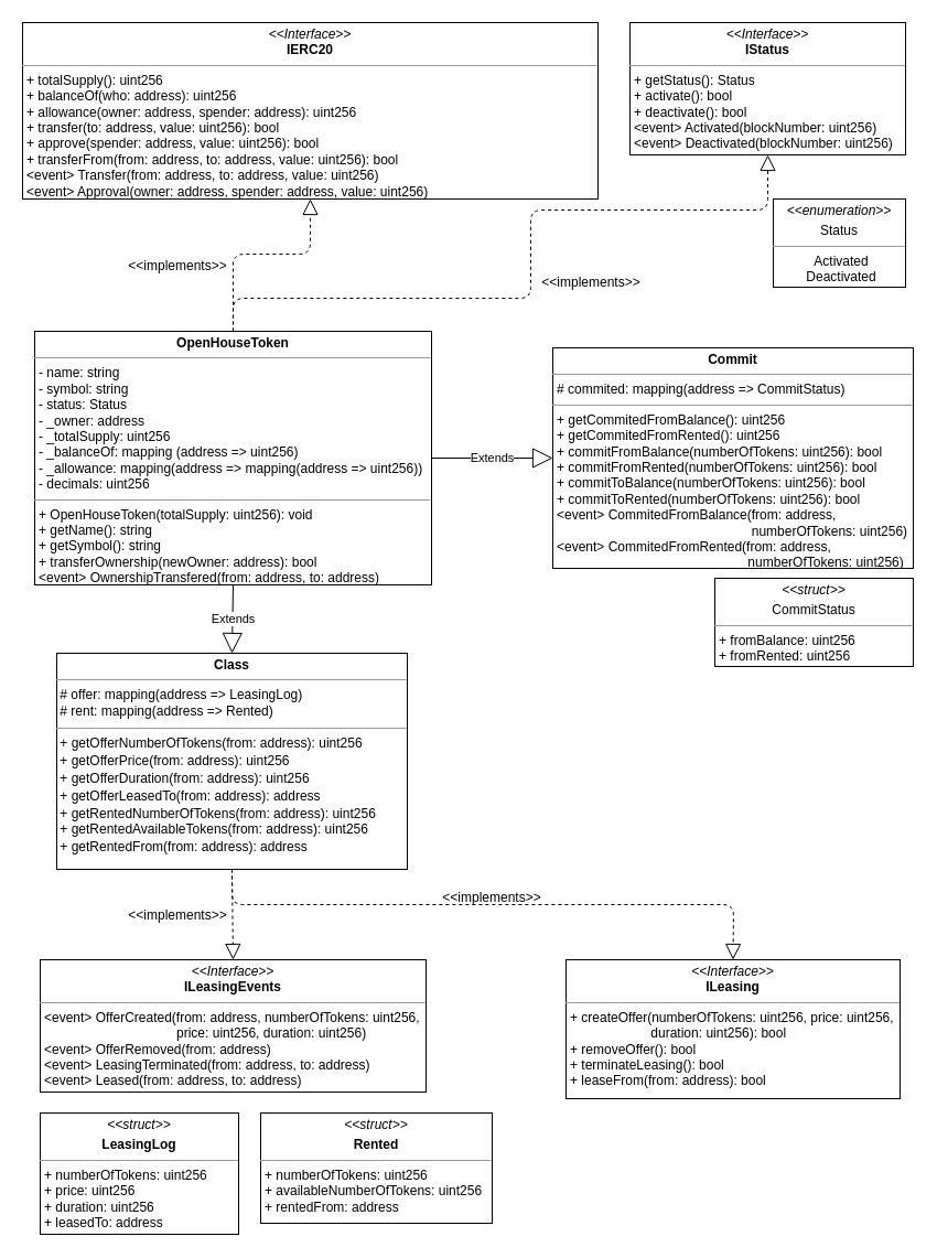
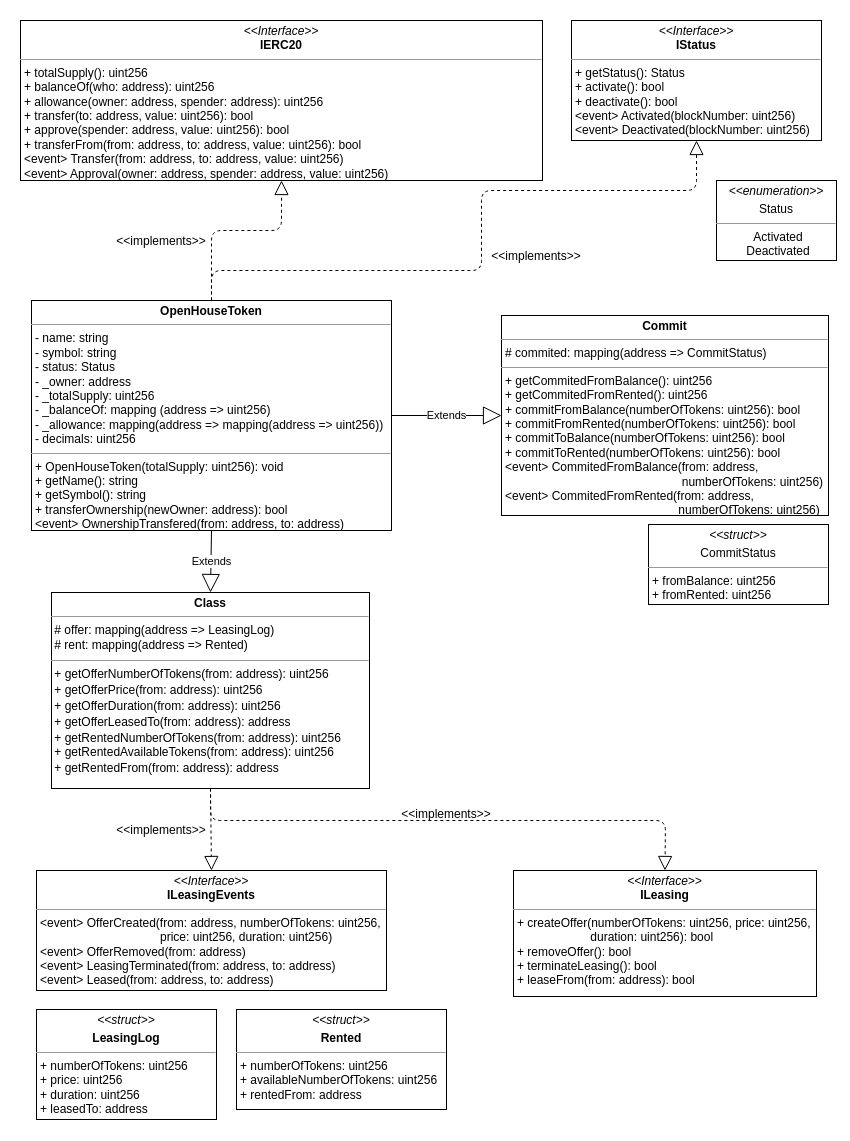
  <mxCell id="0" />
  <mxCell id="1" parent="0" />
  <mxCell id="2" value="&lt;p style=&quot;margin: 0px ; margin-top: 4px ; text-align: center&quot;&gt;&lt;b&gt;OpenHouseToken&lt;/b&gt;&lt;/p&gt;&lt;hr size=&quot;1&quot;&gt;&lt;p style=&quot;margin: 0px ; margin-left: 4px&quot;&gt;- name: string&lt;/p&gt;&lt;p style=&quot;margin: 0px ; margin-left: 4px&quot;&gt;- symbol: string&lt;/p&gt;&lt;p style=&quot;margin: 0px ; margin-left: 4px&quot;&gt;- status: Status&lt;br&gt;&lt;/p&gt;&lt;p style=&quot;margin: 0px ; margin-left: 4px&quot;&gt;- _owner: address&lt;/p&gt;&lt;p style=&quot;margin: 0px ; margin-left: 4px&quot;&gt;- _totalSupply: uint256&lt;/p&gt;&lt;p style=&quot;margin: 0px ; margin-left: 4px&quot;&gt;- _balanceOf: mapping (address =&amp;gt; uint256)&lt;/p&gt;&lt;p style=&quot;margin: 0px ; margin-left: 4px&quot;&gt;- _allowance: mapping(address =&amp;gt; mapping(address =&amp;gt; uint256))&lt;/p&gt;&lt;p style=&quot;margin: 0px ; margin-left: 4px&quot;&gt;- decimals: uint256&lt;/p&gt;&lt;hr size=&quot;1&quot;&gt;&lt;p style=&quot;margin: 0px ; margin-left: 4px&quot;&gt;+ OpenHouseToken(totalSupply: uint256): void&lt;/p&gt;&lt;p style=&quot;margin: 0px ; margin-left: 4px&quot;&gt;+ getName(): string&lt;/p&gt;&lt;p style=&quot;margin: 0px ; margin-left: 4px&quot;&gt;+ getSymbol(): string&lt;/p&gt;&lt;p style=&quot;margin: 0px ; margin-left: 4px&quot;&gt;+ transferOwnership(newOwner: address): bool&lt;/p&gt;&lt;p style=&quot;margin: 0px ; margin-left: 4px&quot;&gt;&amp;lt;event&amp;gt; OwnershipTransfered(from: address, to: address)&lt;/p&gt;" style="verticalAlign=top;align=left;overflow=fill;fontSize=12;fontFamily=Helvetica;html=1;" parent="1" vertex="1"><mxGeometry x="31" y="300" width="360" height="230" as="geometry" /></mxCell>
  <mxCell id="3" value="&lt;p style=&quot;margin: 0px ; margin-top: 4px ; text-align: center&quot;&gt;&lt;i&gt;&amp;lt;&amp;lt;Interface&amp;gt;&amp;gt;&lt;/i&gt;&lt;br&gt;&lt;b&gt;IERC20&lt;/b&gt;&lt;/p&gt;&lt;hr size=&quot;1&quot;&gt;&lt;p style=&quot;margin: 0px ; margin-left: 4px&quot;&gt;+ totalSupply(): uint256&lt;br&gt;+ balanceOf(who: address): uint256&lt;/p&gt;&lt;p style=&quot;margin: 0px ; margin-left: 4px&quot;&gt;+ allowance(owner: address, spender: address): uint256&lt;/p&gt;&lt;p style=&quot;margin: 0px ; margin-left: 4px&quot;&gt;+ transfer(to: address, value: uint256): bool&lt;/p&gt;&lt;p style=&quot;margin: 0px ; margin-left: 4px&quot;&gt;+ approve(spender: address, value: uint256): bool&lt;/p&gt;&lt;p style=&quot;margin: 0px ; margin-left: 4px&quot;&gt;+ transferFrom(from: address, to: address, value: uint256): bool&lt;/p&gt;&lt;p style=&quot;margin: 0px ; margin-left: 4px&quot;&gt;&amp;lt;event&amp;gt; Transfer(from: address, to: address, value: uint256)&lt;/p&gt;&lt;p style=&quot;margin: 0px ; margin-left: 4px&quot;&gt;&amp;lt;event&amp;gt; Approval(owner: address, spender: address, value: uint256)&lt;/p&gt;" style="verticalAlign=top;align=left;overflow=fill;fontSize=12;fontFamily=Helvetica;html=1;" parent="1" vertex="1"><mxGeometry x="20" y="20" width="522" height="160" as="geometry" /></mxCell>
  <mxCell id="4" value="" style="endArrow=block;dashed=1;endFill=0;endSize=12;html=1;exitX=0.5;exitY=0;exitDx=0;exitDy=0;entryX=0.5;entryY=1;entryDx=0;entryDy=0;" parent="1" source="2" target="3" edge="1"><mxGeometry width="160" relative="1" as="geometry"><mxPoint x="331" y="300" as="sourcePoint" /><mxPoint x="491" y="300" as="targetPoint" /><Array as="points"><mxPoint x="211" y="230" /><mxPoint x="281" y="230" /></Array></mxGeometry></mxCell>
  <mxCell id="5" value="&lt;&lt;implements&gt;&gt;" style="text;align=center;fontStyle=0;verticalAlign=middle;spacingLeft=3;spacingRight=3;strokeColor=none;rotatable=0;points=[[0,0.5],[1,0.5]];portConstraint=eastwest;" parent="1" vertex="1"><mxGeometry x="121" y="227" width="80" height="26" as="geometry" /></mxCell>
  <mxCell id="6" value="&lt;p style=&quot;margin: 0px ; margin-top: 4px ; text-align: center&quot;&gt;&lt;i&gt;&amp;lt;&amp;lt;struct&amp;gt;&amp;gt;&lt;/i&gt;&lt;br&gt;&lt;/p&gt;&lt;p style=&quot;margin: 0px ; margin-top: 4px ; text-align: center&quot;&gt;&lt;b&gt;LeasingLog&lt;/b&gt;&lt;/p&gt;&lt;hr size=&quot;1&quot;&gt;&lt;p style=&quot;margin: 0px ; margin-left: 4px&quot;&gt;+ numberOfTokens: uint256&lt;/p&gt;&lt;p style=&quot;margin: 0px ; margin-left: 4px&quot;&gt;+ price: uint256&lt;/p&gt;&lt;p style=&quot;margin: 0px ; margin-left: 4px&quot;&gt;+ duration: uint256&lt;/p&gt;&lt;p style=&quot;margin: 0px ; margin-left: 4px&quot;&gt;+ leasedTo: address&lt;/p&gt;&lt;p style=&quot;margin: 0px ; margin-left: 4px&quot;&gt;&lt;br&gt;&lt;/p&gt;" style="verticalAlign=top;align=left;overflow=fill;fontSize=12;fontFamily=Helvetica;html=1;" parent="1" vertex="1"><mxGeometry x="36" y="1009" width="180" height="110" as="geometry" /></mxCell>
  <mxCell id="7" value="&lt;p style=&quot;margin: 0px ; margin-top: 4px ; text-align: center&quot;&gt;&lt;i&gt;&amp;lt;&amp;lt;Interface&amp;gt;&amp;gt;&lt;/i&gt;&lt;br&gt;&lt;b&gt;ILeasingEvents&lt;/b&gt;&lt;/p&gt;&lt;hr size=&quot;1&quot;&gt;&lt;p style=&quot;margin: 0px ; margin-left: 4px&quot;&gt;&amp;lt;event&amp;gt; OfferCreated(from: address, numberOfTokens: uint256,&lt;/p&gt;&lt;p style=&quot;margin: 0px ; margin-left: 4px&quot;&gt;&amp;nbsp; &amp;nbsp; &amp;nbsp; &amp;nbsp; &amp;nbsp; &amp;nbsp; &amp;nbsp; &amp;nbsp; &amp;nbsp; &amp;nbsp; &amp;nbsp; &amp;nbsp; &amp;nbsp; &amp;nbsp; &amp;nbsp; &amp;nbsp; &amp;nbsp; &amp;nbsp; price: uint256, duration: uint256)&lt;br&gt;&amp;lt;event&amp;gt; OfferRemoved(from: address)&lt;/p&gt;&lt;p style=&quot;margin: 0px ; margin-left: 4px&quot;&gt;&amp;lt;event&amp;gt; LeasingTerminated(from: address, to: address)&lt;/p&gt;&lt;p style=&quot;margin: 0px ; margin-left: 4px&quot;&gt;&amp;lt;event&amp;gt; Leased(from: address, to: address)&lt;/p&gt;" style="verticalAlign=top;align=left;overflow=fill;fontSize=12;fontFamily=Helvetica;html=1;" parent="1" vertex="1"><mxGeometry x="36" y="870" width="350" height="120" as="geometry" /></mxCell>
  <mxCell id="8" value="&lt;p style=&quot;margin: 0px ; margin-top: 4px ; text-align: center&quot;&gt;&lt;b&gt;Commit&lt;/b&gt;&lt;/p&gt;&lt;hr size=&quot;1&quot;&gt;&lt;p style=&quot;margin: 0px ; margin-left: 4px&quot;&gt;# commited: mapping(address =&amp;gt; CommitStatus)&lt;/p&gt;&lt;hr size=&quot;1&quot;&gt;&lt;p style=&quot;margin: 0px ; margin-left: 4px&quot;&gt;+ getCommitedFromBalance(): uint256&lt;br&gt;&lt;/p&gt;&lt;p style=&quot;margin: 0px ; margin-left: 4px&quot;&gt;+ getCommitedFromRented(): uint256&lt;/p&gt;&lt;p style=&quot;margin: 0px ; margin-left: 4px&quot;&gt;+ commitFromBalance(numberOfTokens: uint256): bool&lt;/p&gt;&lt;p style=&quot;margin: 0px ; margin-left: 4px&quot;&gt;+ commitFromRented(numberOfTokens: uint256): bool&lt;/p&gt;&lt;p style=&quot;margin: 0px ; margin-left: 4px&quot;&gt;+ commitToBalance(numberOfTokens: uint256): bool&lt;/p&gt;&lt;p style=&quot;margin: 0px ; margin-left: 4px&quot;&gt;+ commitToRented(numberOfTokens: uint256): bool&lt;/p&gt;&lt;p style=&quot;margin: 0px ; margin-left: 4px&quot;&gt;&amp;lt;event&amp;gt; CommitedFromBalance(from: address,&amp;nbsp;&lt;/p&gt;&lt;p style=&quot;margin: 0px ; margin-left: 4px&quot;&gt;&amp;nbsp; &amp;nbsp; &amp;nbsp; &amp;nbsp; &amp;nbsp; &amp;nbsp; &amp;nbsp; &amp;nbsp; &amp;nbsp; &amp;nbsp; &amp;nbsp; &amp;nbsp; &amp;nbsp; &amp;nbsp; &amp;nbsp; &amp;nbsp; &amp;nbsp; &amp;nbsp; &amp;nbsp; &amp;nbsp; &amp;nbsp; &amp;nbsp; &amp;nbsp; &amp;nbsp; &amp;nbsp; &amp;nbsp; &amp;nbsp;numberOfTokens: uint256)&lt;/p&gt;&lt;p style=&quot;margin: 0px ; margin-left: 4px&quot;&gt;&amp;lt;event&amp;gt; CommitedFromRented(from: address,&lt;br&gt;&amp;nbsp; &amp;nbsp; &amp;nbsp; &amp;nbsp; &amp;nbsp; &amp;nbsp; &amp;nbsp; &amp;nbsp; &amp;nbsp; &amp;nbsp; &amp;nbsp; &amp;nbsp; &amp;nbsp; &amp;nbsp; &amp;nbsp; &amp;nbsp; &amp;nbsp; &amp;nbsp; &amp;nbsp; &amp;nbsp; &amp;nbsp; &amp;nbsp; &amp;nbsp; &amp;nbsp; &amp;nbsp; &amp;nbsp; numberOfTokens: uint256)&lt;/p&gt;" style="verticalAlign=top;align=left;overflow=fill;fontSize=12;fontFamily=Helvetica;html=1;" parent="1" vertex="1"><mxGeometry x="501" y="315" width="327" height="200" as="geometry" /></mxCell>
  <mxCell id="9" value="&lt;p style=&quot;margin: 0px ; margin-top: 4px ; text-align: center&quot;&gt;&lt;i&gt;&amp;lt;&amp;lt;struct&amp;gt;&amp;gt;&lt;/i&gt;&lt;br&gt;&lt;/p&gt;&lt;p style=&quot;margin: 0px ; margin-top: 4px ; text-align: center&quot;&gt;&lt;span&gt;CommitStatus&lt;/span&gt;&lt;br&gt;&lt;/p&gt;&lt;hr size=&quot;1&quot;&gt;&lt;p style=&quot;margin: 0px ; margin-left: 4px&quot;&gt;+ fromBalance: uint256&lt;/p&gt;&lt;p style=&quot;margin: 0px ; margin-left: 4px&quot;&gt;+ fromRented: uint256&lt;/p&gt;&lt;p style=&quot;margin: 0px ; margin-left: 4px&quot;&gt;&lt;br&gt;&lt;/p&gt;" style="verticalAlign=top;align=left;overflow=fill;fontSize=12;fontFamily=Helvetica;html=1;" parent="1" vertex="1"><mxGeometry x="648" y="524" width="180" height="80" as="geometry" /></mxCell>
  <mxCell id="10" value="&lt;p style=&quot;margin: 0px ; margin-top: 4px ; text-align: center&quot;&gt;&lt;i&gt;&amp;lt;&amp;lt;struct&amp;gt;&amp;gt;&lt;/i&gt;&lt;br&gt;&lt;/p&gt;&lt;p style=&quot;margin: 0px ; margin-top: 4px ; text-align: center&quot;&gt;&lt;b&gt;Rented&lt;/b&gt;&lt;/p&gt;&lt;hr size=&quot;1&quot;&gt;&lt;p style=&quot;margin: 0px ; margin-left: 4px&quot;&gt;+ numberOfTokens: uint256&lt;/p&gt;&lt;p style=&quot;margin: 0px ; margin-left: 4px&quot;&gt;+ availableNumberOfTokens: uint256&lt;/p&gt;&lt;p style=&quot;margin: 0px ; margin-left: 4px&quot;&gt;+ rentedFrom: address&lt;/p&gt;&lt;p style=&quot;margin: 0px ; margin-left: 4px&quot;&gt;&lt;br&gt;&lt;/p&gt;" style="verticalAlign=top;align=left;overflow=fill;fontSize=12;fontFamily=Helvetica;html=1;" parent="1" vertex="1"><mxGeometry x="236" y="1009" width="210" height="100" as="geometry" /></mxCell>
  <mxCell id="11" value="Extends" style="endArrow=block;endSize=16;endFill=0;html=1;exitX=1;exitY=0.5;exitDx=0;exitDy=0;entryX=0;entryY=0.5;entryDx=0;entryDy=0;" parent="1" source="2" target="8" edge="1"><mxGeometry width="160" relative="1" as="geometry"><mxPoint x="431" y="520" as="sourcePoint" /><mxPoint x="591" y="520" as="targetPoint" /></mxGeometry></mxCell>
  <mxCell id="12" value="&lt;&lt;implements&gt;&gt;" style="text;align=center;fontStyle=0;verticalAlign=middle;spacingLeft=3;spacingRight=3;strokeColor=none;rotatable=0;points=[[0,0.5],[1,0.5]];portConstraint=eastwest;" parent="1" vertex="1"><mxGeometry x="121" y="816" width="80" height="26" as="geometry" /></mxCell>
  <mxCell id="13" value="&lt;p style=&quot;margin: 0px ; margin-top: 4px ; text-align: center&quot;&gt;&lt;i&gt;&amp;lt;&amp;lt;Interface&amp;gt;&amp;gt;&lt;/i&gt;&lt;br&gt;&lt;b&gt;IStatus&lt;/b&gt;&lt;/p&gt;&lt;hr size=&quot;1&quot;&gt;&lt;p style=&quot;margin: 0px ; margin-left: 4px&quot;&gt;+ getStatus(): Status&lt;br&gt;+ activate(): bool&lt;/p&gt;&lt;p style=&quot;margin: 0px ; margin-left: 4px&quot;&gt;+ deactivate(): bool&lt;/p&gt;&lt;p style=&quot;margin: 0px ; margin-left: 4px&quot;&gt;&amp;lt;event&amp;gt; Activated(blockNumber: uint256)&lt;/p&gt;&lt;p style=&quot;margin: 0px ; margin-left: 4px&quot;&gt;&amp;lt;event&amp;gt; Deactivated(blockNumber: uint256)&lt;/p&gt;" style="verticalAlign=top;align=left;overflow=fill;fontSize=12;fontFamily=Helvetica;html=1;" parent="1" vertex="1"><mxGeometry x="571" y="20" width="250" height="120" as="geometry" /></mxCell>
- <mxCell id="14" value="&lt;p style=&quot;margin: 0px ; margin-top: 4px ; text-align: center&quot;&gt;&lt;i&gt;&amp;lt;&amp;lt;enumeration&amp;gt;&amp;gt;&lt;/i&gt;&lt;br&gt;&lt;/p&gt;&lt;p style=&quot;margin: 0px ; margin-top: 4px ; text-align: center&quot;&gt;&lt;span&gt;Status&lt;/span&gt;&lt;br&gt;&lt;/p&gt;&lt;hr size=&quot;1&quot;&gt;&lt;p style=&quot;text-align: center ; margin: 0px 0px 0px 4px&quot;&gt;Activated&lt;/p&gt;&lt;p style=&quot;text-align: center ; margin: 0px 0px 0px 4px&quot;&gt;Deactivated&lt;/p&gt;&lt;p style=&quot;text-align: center ; margin: 0px 0px 0px 4px&quot;&gt;&lt;br&gt;&lt;/p&gt;" style="verticalAlign=top;align=left;overflow=fill;fontSize=12;fontFamily=Helvetica;html=1;" parent="1" vertex="1"><mxGeometry x="701" y="180" width="120" height="80" as="geometry" /></mxCell>
+ <mxCell id="14" value="&lt;p style=&quot;margin: 0px ; margin-top: 4px ; text-align: center&quot;&gt;&lt;i&gt;&amp;lt;&amp;lt;enumeration&amp;gt;&amp;gt;&lt;/i&gt;&lt;br&gt;&lt;/p&gt;&lt;p style=&quot;margin: 0px ; margin-top: 4px ; text-align: center&quot;&gt;&lt;span&gt;Status&lt;/span&gt;&lt;br&gt;&lt;/p&gt;&lt;hr size=&quot;1&quot;&gt;&lt;p style=&quot;text-align: center ; margin: 0px 0px 0px 4px&quot;&gt;Activated&lt;/p&gt;&lt;p style=&quot;text-align: center ; margin: 0px 0px 0px 4px&quot;&gt;Deactivated&lt;/p&gt;&lt;p style=&quot;text-align: center ; margin: 0px 0px 0px 4px&quot;&gt;&lt;br&gt;&lt;/p&gt;" style="verticalAlign=top;align=left;overflow=fill;fontSize=12;fontFamily=Helvetica;html=1;" parent="1" vertex="1"><mxGeometry x="716" y="180" width="120" height="80" as="geometry" /></mxCell>
  <mxCell id="15" value="" style="endArrow=block;dashed=1;endFill=0;endSize=12;html=1;exitX=0.5;exitY=0;exitDx=0;exitDy=0;entryX=0.5;entryY=1;entryDx=0;entryDy=0;" parent="1" source="2" target="13" edge="1"><mxGeometry width="160" relative="1" as="geometry"><mxPoint x="491" y="240" as="sourcePoint" /><mxPoint x="651" y="240" as="targetPoint" /><Array as="points"><mxPoint x="211" y="270" /><mxPoint x="481" y="270" /><mxPoint x="481" y="190" /><mxPoint x="696" y="190" /></Array></mxGeometry></mxCell>
  <mxCell id="16" value="&lt;&lt;implements&gt;&gt;" style="text;align=center;fontStyle=0;verticalAlign=middle;spacingLeft=3;spacingRight=3;strokeColor=none;rotatable=0;points=[[0,0.5],[1,0.5]];portConstraint=eastwest;" parent="1" vertex="1"><mxGeometry x="496" y="242" width="80" height="26" as="geometry" /></mxCell>
  <mxCell id="17" value="&lt;p style=&quot;margin: 0px ; margin-top: 4px ; text-align: center&quot;&gt;&lt;i&gt;&amp;lt;&amp;lt;Interface&amp;gt;&amp;gt;&lt;/i&gt;&lt;br&gt;&lt;b&gt;ILeasing&lt;/b&gt;&lt;/p&gt;&lt;hr size=&quot;1&quot;&gt;&lt;p style=&quot;margin: 0px ; margin-left: 4px&quot;&gt;+ createOffer(numberOfTokens: uint256, price: uint256,&amp;nbsp;&lt;/p&gt;&lt;p style=&quot;margin: 0px ; margin-left: 4px&quot;&gt;&amp;nbsp; &amp;nbsp; &amp;nbsp; &amp;nbsp; &amp;nbsp; &amp;nbsp; &amp;nbsp; &amp;nbsp; &amp;nbsp; &amp;nbsp; &amp;nbsp; duration: uint256): bool&lt;br&gt;&lt;/p&gt;&lt;p style=&quot;margin: 0px ; margin-left: 4px&quot;&gt;+ removeOffer(): bool&lt;br&gt;&lt;/p&gt;&lt;p style=&quot;margin: 0px ; margin-left: 4px&quot;&gt;+ terminateLeasing(): bool&lt;br&gt;&lt;/p&gt;&lt;p style=&quot;margin: 0px ; margin-left: 4px&quot;&gt;+ leaseFrom(from: address): bool&lt;br&gt;&lt;/p&gt;" style="verticalAlign=top;align=left;overflow=fill;fontSize=12;fontFamily=Helvetica;html=1;" vertex="1" parent="1"><mxGeometry x="513" y="870" width="303" height="126" as="geometry" /></mxCell>
  <mxCell id="18" value="&lt;&lt;implements&gt;&gt;" style="text;align=center;fontStyle=0;verticalAlign=middle;spacingLeft=3;spacingRight=3;strokeColor=none;rotatable=0;points=[[0,0.5],[1,0.5]];portConstraint=eastwest;" vertex="1" parent="1"><mxGeometry x="406" y="800" width="80" height="26" as="geometry" /></mxCell>
  <mxCell id="19" value="&lt;p style=&quot;margin: 0px ; margin-top: 4px ; text-align: center&quot;&gt;&lt;b&gt;Class&lt;/b&gt;&lt;/p&gt;&lt;hr size=&quot;1&quot;&gt;&amp;nbsp;# offer: mapping(address =&amp;gt; LeasingLog)&lt;br&gt;&amp;nbsp;# rent: mapping(address =&amp;gt; Rented)&lt;br&gt;&lt;div style=&quot;height: 2px&quot;&gt;&lt;br&gt;&lt;/div&gt;&lt;hr size=&quot;1&quot;&gt;&lt;div style=&quot;height: 2px&quot;&gt;&amp;nbsp;+ getOfferNumberOfTokens(from: address): uint256&lt;/div&gt;&lt;div style=&quot;height: 2px&quot;&gt;&lt;br&gt;&lt;/div&gt;&lt;div style=&quot;height: 2px&quot;&gt;&lt;br&gt;&lt;/div&gt;&lt;div style=&quot;height: 2px&quot;&gt;&lt;br&gt;&lt;/div&gt;&lt;div style=&quot;height: 2px&quot;&gt;&lt;br&gt;&lt;/div&gt;&lt;div style=&quot;height: 2px&quot;&gt;&lt;br&gt;&lt;/div&gt;&lt;div style=&quot;height: 2px&quot;&gt;&lt;br&gt;&lt;/div&gt;&lt;div style=&quot;height: 2px&quot;&gt;&lt;br&gt;&lt;/div&gt;&lt;div style=&quot;height: 2px&quot;&gt;&amp;nbsp;+ getOfferPrice(from: address): uint256&lt;/div&gt;&lt;div style=&quot;height: 2px&quot;&gt;&lt;br&gt;&lt;/div&gt;&lt;div style=&quot;height: 2px&quot;&gt;&lt;br&gt;&lt;/div&gt;&lt;div style=&quot;height: 2px&quot;&gt;&lt;br&gt;&lt;/div&gt;&lt;div style=&quot;height: 2px&quot;&gt;&lt;br&gt;&lt;/div&gt;&lt;div style=&quot;height: 2px&quot;&gt;&amp;nbsp;&lt;/div&gt;&lt;div style=&quot;height: 2px&quot;&gt;&lt;br&gt;&lt;/div&gt;&lt;div style=&quot;height: 2px&quot;&gt;&lt;br&gt;&lt;/div&gt;&lt;div style=&quot;height: 2px&quot;&gt;&amp;nbsp;+ getOfferDuration(from: address): uint256&lt;/div&gt;&lt;div style=&quot;height: 2px&quot;&gt;&lt;br&gt;&lt;/div&gt;&lt;div style=&quot;height: 2px&quot;&gt;&lt;br&gt;&lt;/div&gt;&lt;div style=&quot;height: 2px&quot;&gt;&lt;br&gt;&lt;/div&gt;&lt;div style=&quot;height: 2px&quot;&gt;&lt;br&gt;&lt;/div&gt;&lt;div style=&quot;height: 2px&quot;&gt;&lt;br&gt;&lt;/div&gt;&lt;div style=&quot;height: 2px&quot;&gt;&amp;nbsp;&lt;/div&gt;&lt;div style=&quot;height: 2px&quot;&gt;&amp;nbsp;&lt;/div&gt;&lt;div style=&quot;height: 2px&quot;&gt;&amp;nbsp;+ getOfferLeasedTo(from: address): address&lt;/div&gt;&lt;div style=&quot;height: 2px&quot;&gt;&lt;br&gt;&lt;/div&gt;&lt;div style=&quot;height: 2px&quot;&gt;&lt;br&gt;&lt;/div&gt;&lt;div style=&quot;height: 2px&quot;&gt;&lt;br&gt;&lt;/div&gt;&lt;div style=&quot;height: 2px&quot;&gt;&lt;br&gt;&lt;/div&gt;&lt;div style=&quot;height: 2px&quot;&gt;&lt;br&gt;&lt;/div&gt;&lt;div style=&quot;height: 2px&quot;&gt;&amp;nbsp;&lt;/div&gt;&lt;div style=&quot;height: 2px&quot;&gt;&amp;nbsp;&lt;/div&gt;&lt;div style=&quot;height: 2px&quot;&gt;&amp;nbsp;+ getRentedNumberOfTokens(from: address): uint256&lt;/div&gt;&lt;div style=&quot;height: 2px&quot;&gt;&lt;br&gt;&lt;/div&gt;&lt;div style=&quot;height: 2px&quot;&gt;&lt;br&gt;&lt;/div&gt;&lt;div style=&quot;height: 2px&quot;&gt;&lt;br&gt;&lt;/div&gt;&lt;div style=&quot;height: 2px&quot;&gt;&lt;br&gt;&lt;/div&gt;&lt;div style=&quot;height: 2px&quot;&gt;&lt;br&gt;&lt;/div&gt;&lt;div style=&quot;height: 2px&quot;&gt;&amp;nbsp;&lt;/div&gt;&lt;div style=&quot;height: 2px&quot;&gt;&amp;nbsp;+ getRentedAvailableTokens(from: address): uint256&lt;/div&gt;&lt;div style=&quot;height: 2px&quot;&gt;&lt;br&gt;&lt;/div&gt;&lt;div style=&quot;height: 2px&quot;&gt;&lt;br&gt;&lt;/div&gt;&lt;div style=&quot;height: 2px&quot;&gt;&lt;br&gt;&lt;/div&gt;&lt;div style=&quot;height: 2px&quot;&gt;&lt;br&gt;&lt;/div&gt;&lt;div style=&quot;height: 2px&quot;&gt;&lt;br&gt;&lt;/div&gt;&lt;div style=&quot;height: 2px&quot;&gt;&lt;br&gt;&lt;/div&gt;&lt;div style=&quot;height: 2px&quot;&gt;&lt;br&gt;&lt;/div&gt;&lt;div style=&quot;height: 2px&quot;&gt;&amp;nbsp;+ getRentedFrom(from: address): address&lt;/div&gt;" style="verticalAlign=top;align=left;overflow=fill;fontSize=12;fontFamily=Helvetica;html=1;" vertex="1" parent="1"><mxGeometry x="51" y="592" width="318" height="196" as="geometry" /></mxCell>
  <mxCell id="20" value="Extends" style="endArrow=block;endSize=16;endFill=0;html=1;exitX=0.5;exitY=1;exitDx=0;exitDy=0;entryX=0.5;entryY=0;entryDx=0;entryDy=0;" edge="1" parent="1" source="2" target="19"><mxGeometry width="160" relative="1" as="geometry"><mxPoint x="461" y="600" as="sourcePoint" /><mxPoint x="621" y="600" as="targetPoint" /></mxGeometry></mxCell>
  <mxCell id="21" value="" style="endArrow=block;dashed=1;endFill=0;endSize=12;html=1;exitX=0.5;exitY=1;exitDx=0;exitDy=0;entryX=0.5;entryY=0;entryDx=0;entryDy=0;" edge="1" parent="1" source="19" target="7"><mxGeometry width="160" relative="1" as="geometry"><mxPoint x="281" y="850" as="sourcePoint" /><mxPoint x="441" y="850" as="targetPoint" /></mxGeometry></mxCell>
  <mxCell id="22" value="" style="endArrow=block;dashed=1;endFill=0;endSize=12;html=1;exitX=0.5;exitY=1;exitDx=0;exitDy=0;entryX=0.5;entryY=0;entryDx=0;entryDy=0;" edge="1" parent="1" source="19" target="17"><mxGeometry width="160" relative="1" as="geometry"><mxPoint x="431" y="840" as="sourcePoint" /><mxPoint x="591" y="840" as="targetPoint" /><Array as="points"><mxPoint x="210" y="820" /><mxPoint x="665" y="820" /></Array></mxGeometry></mxCell>
